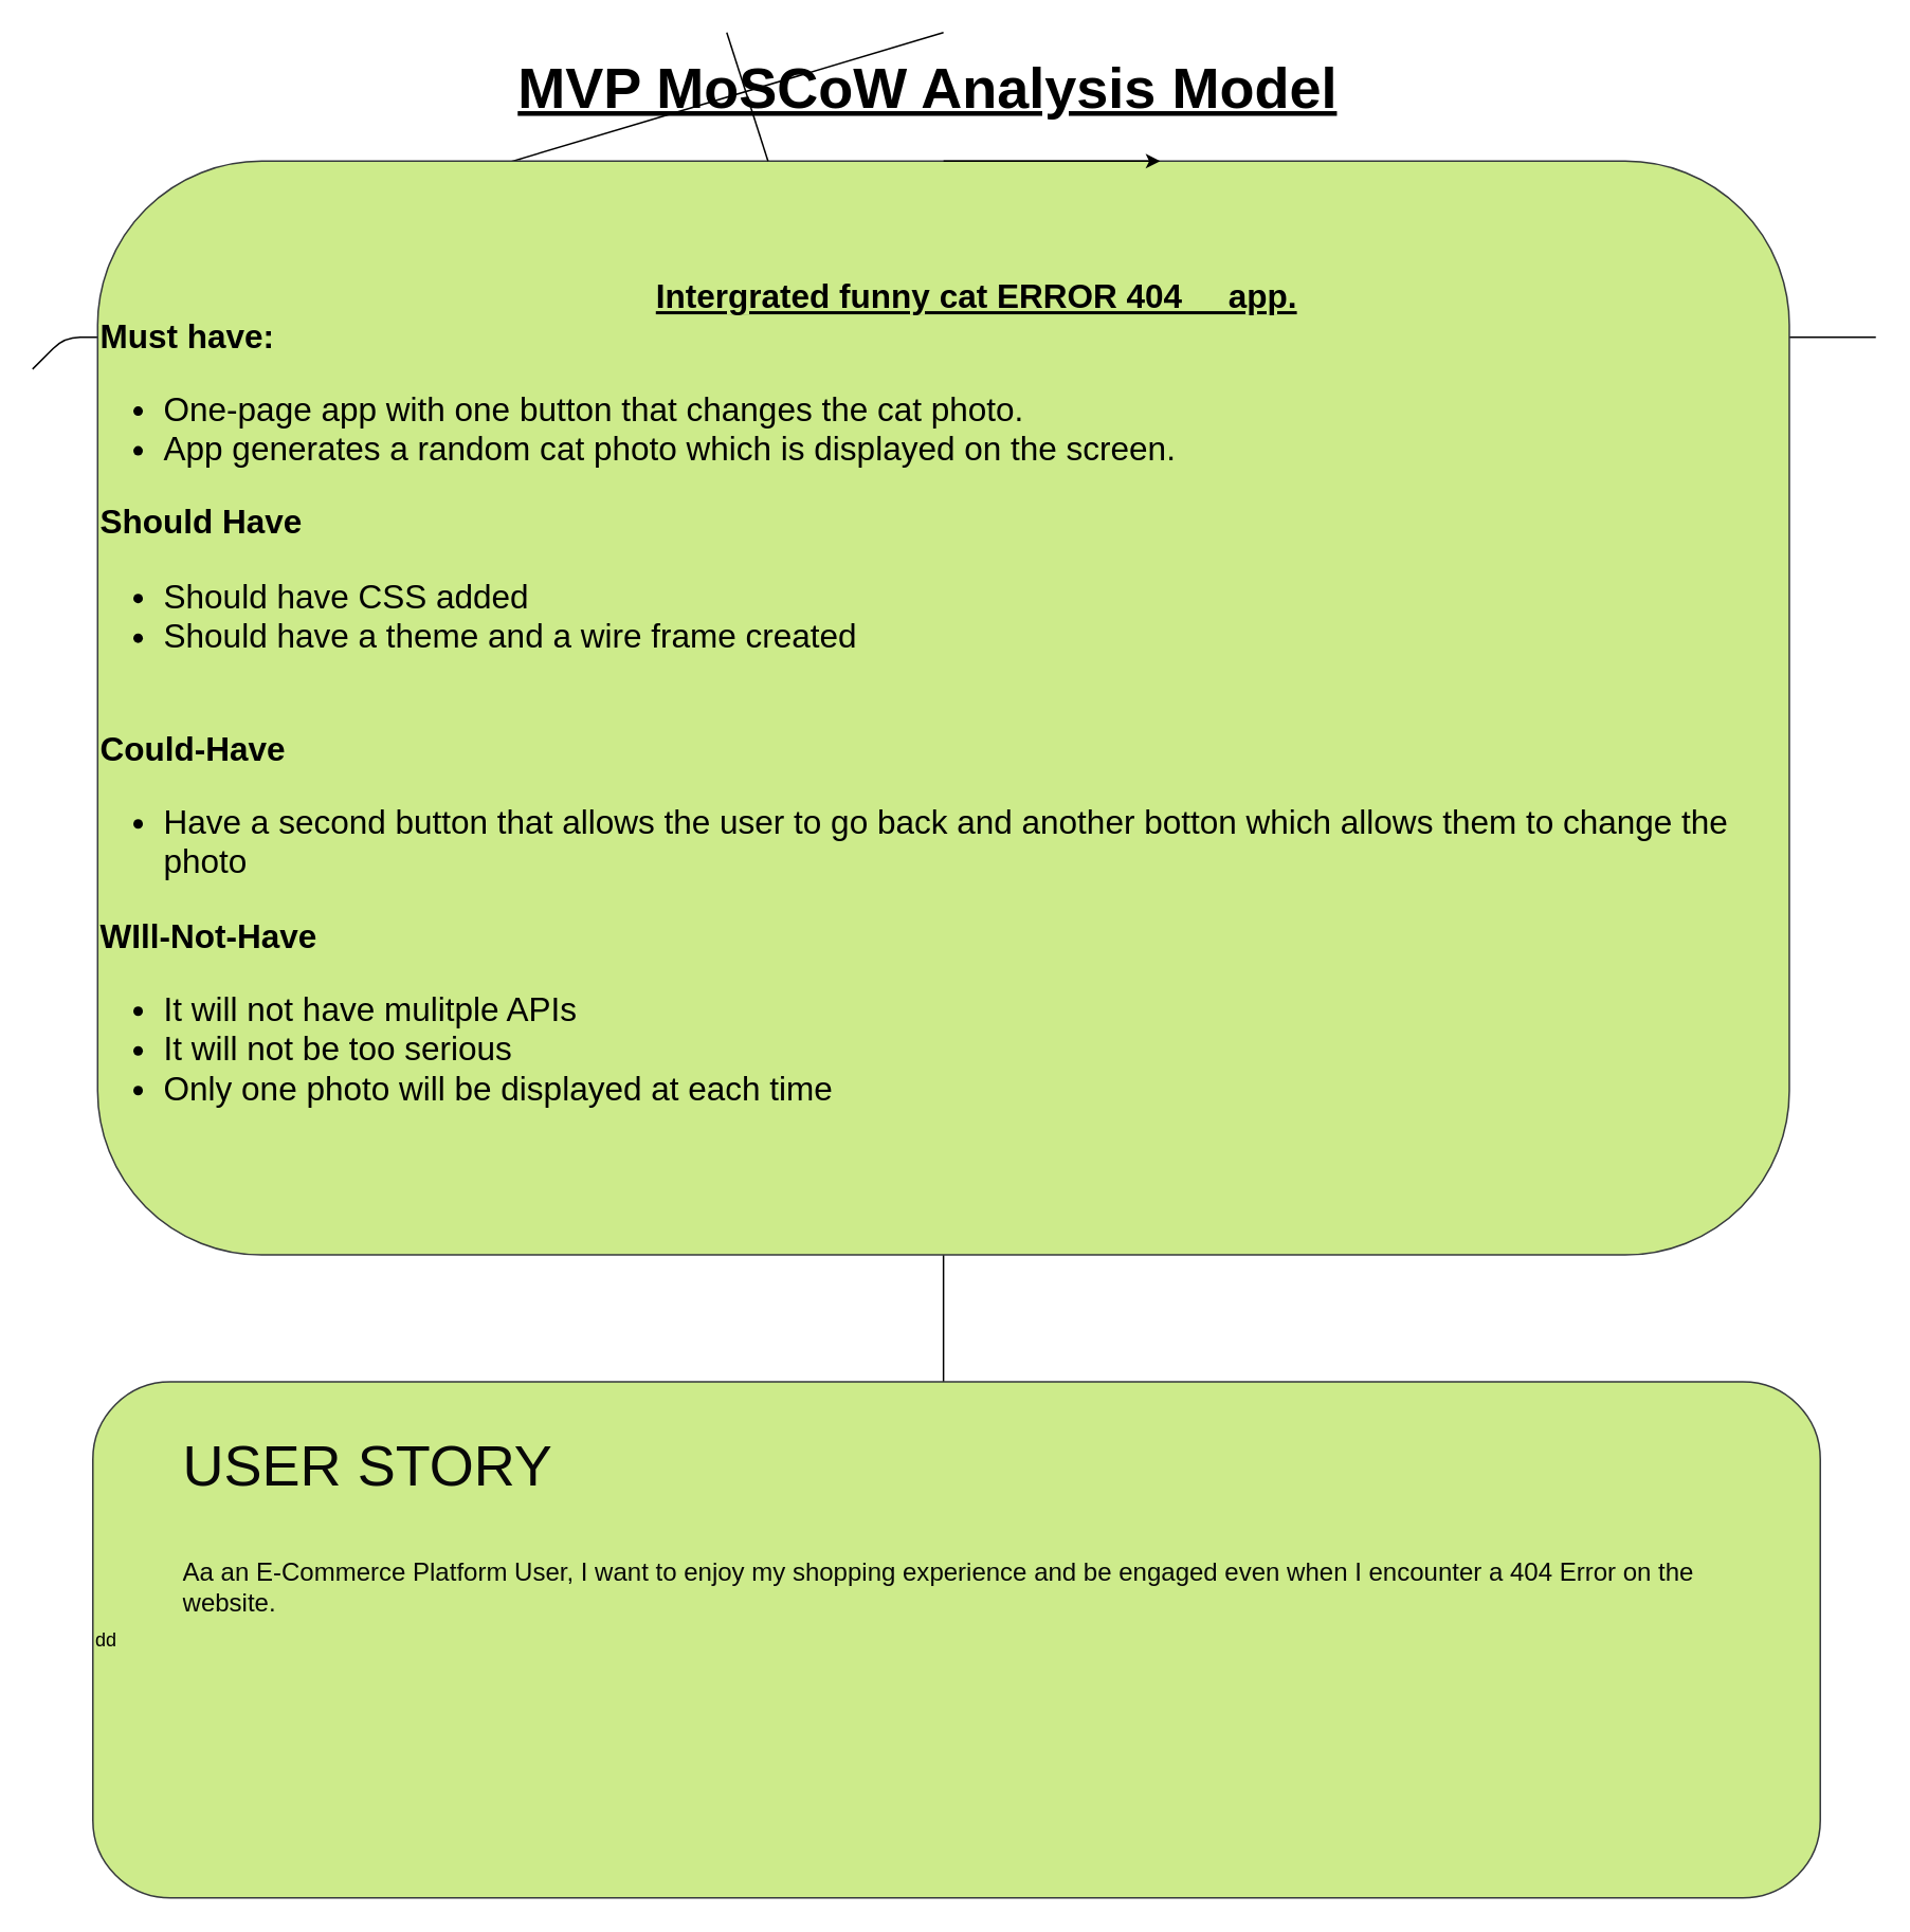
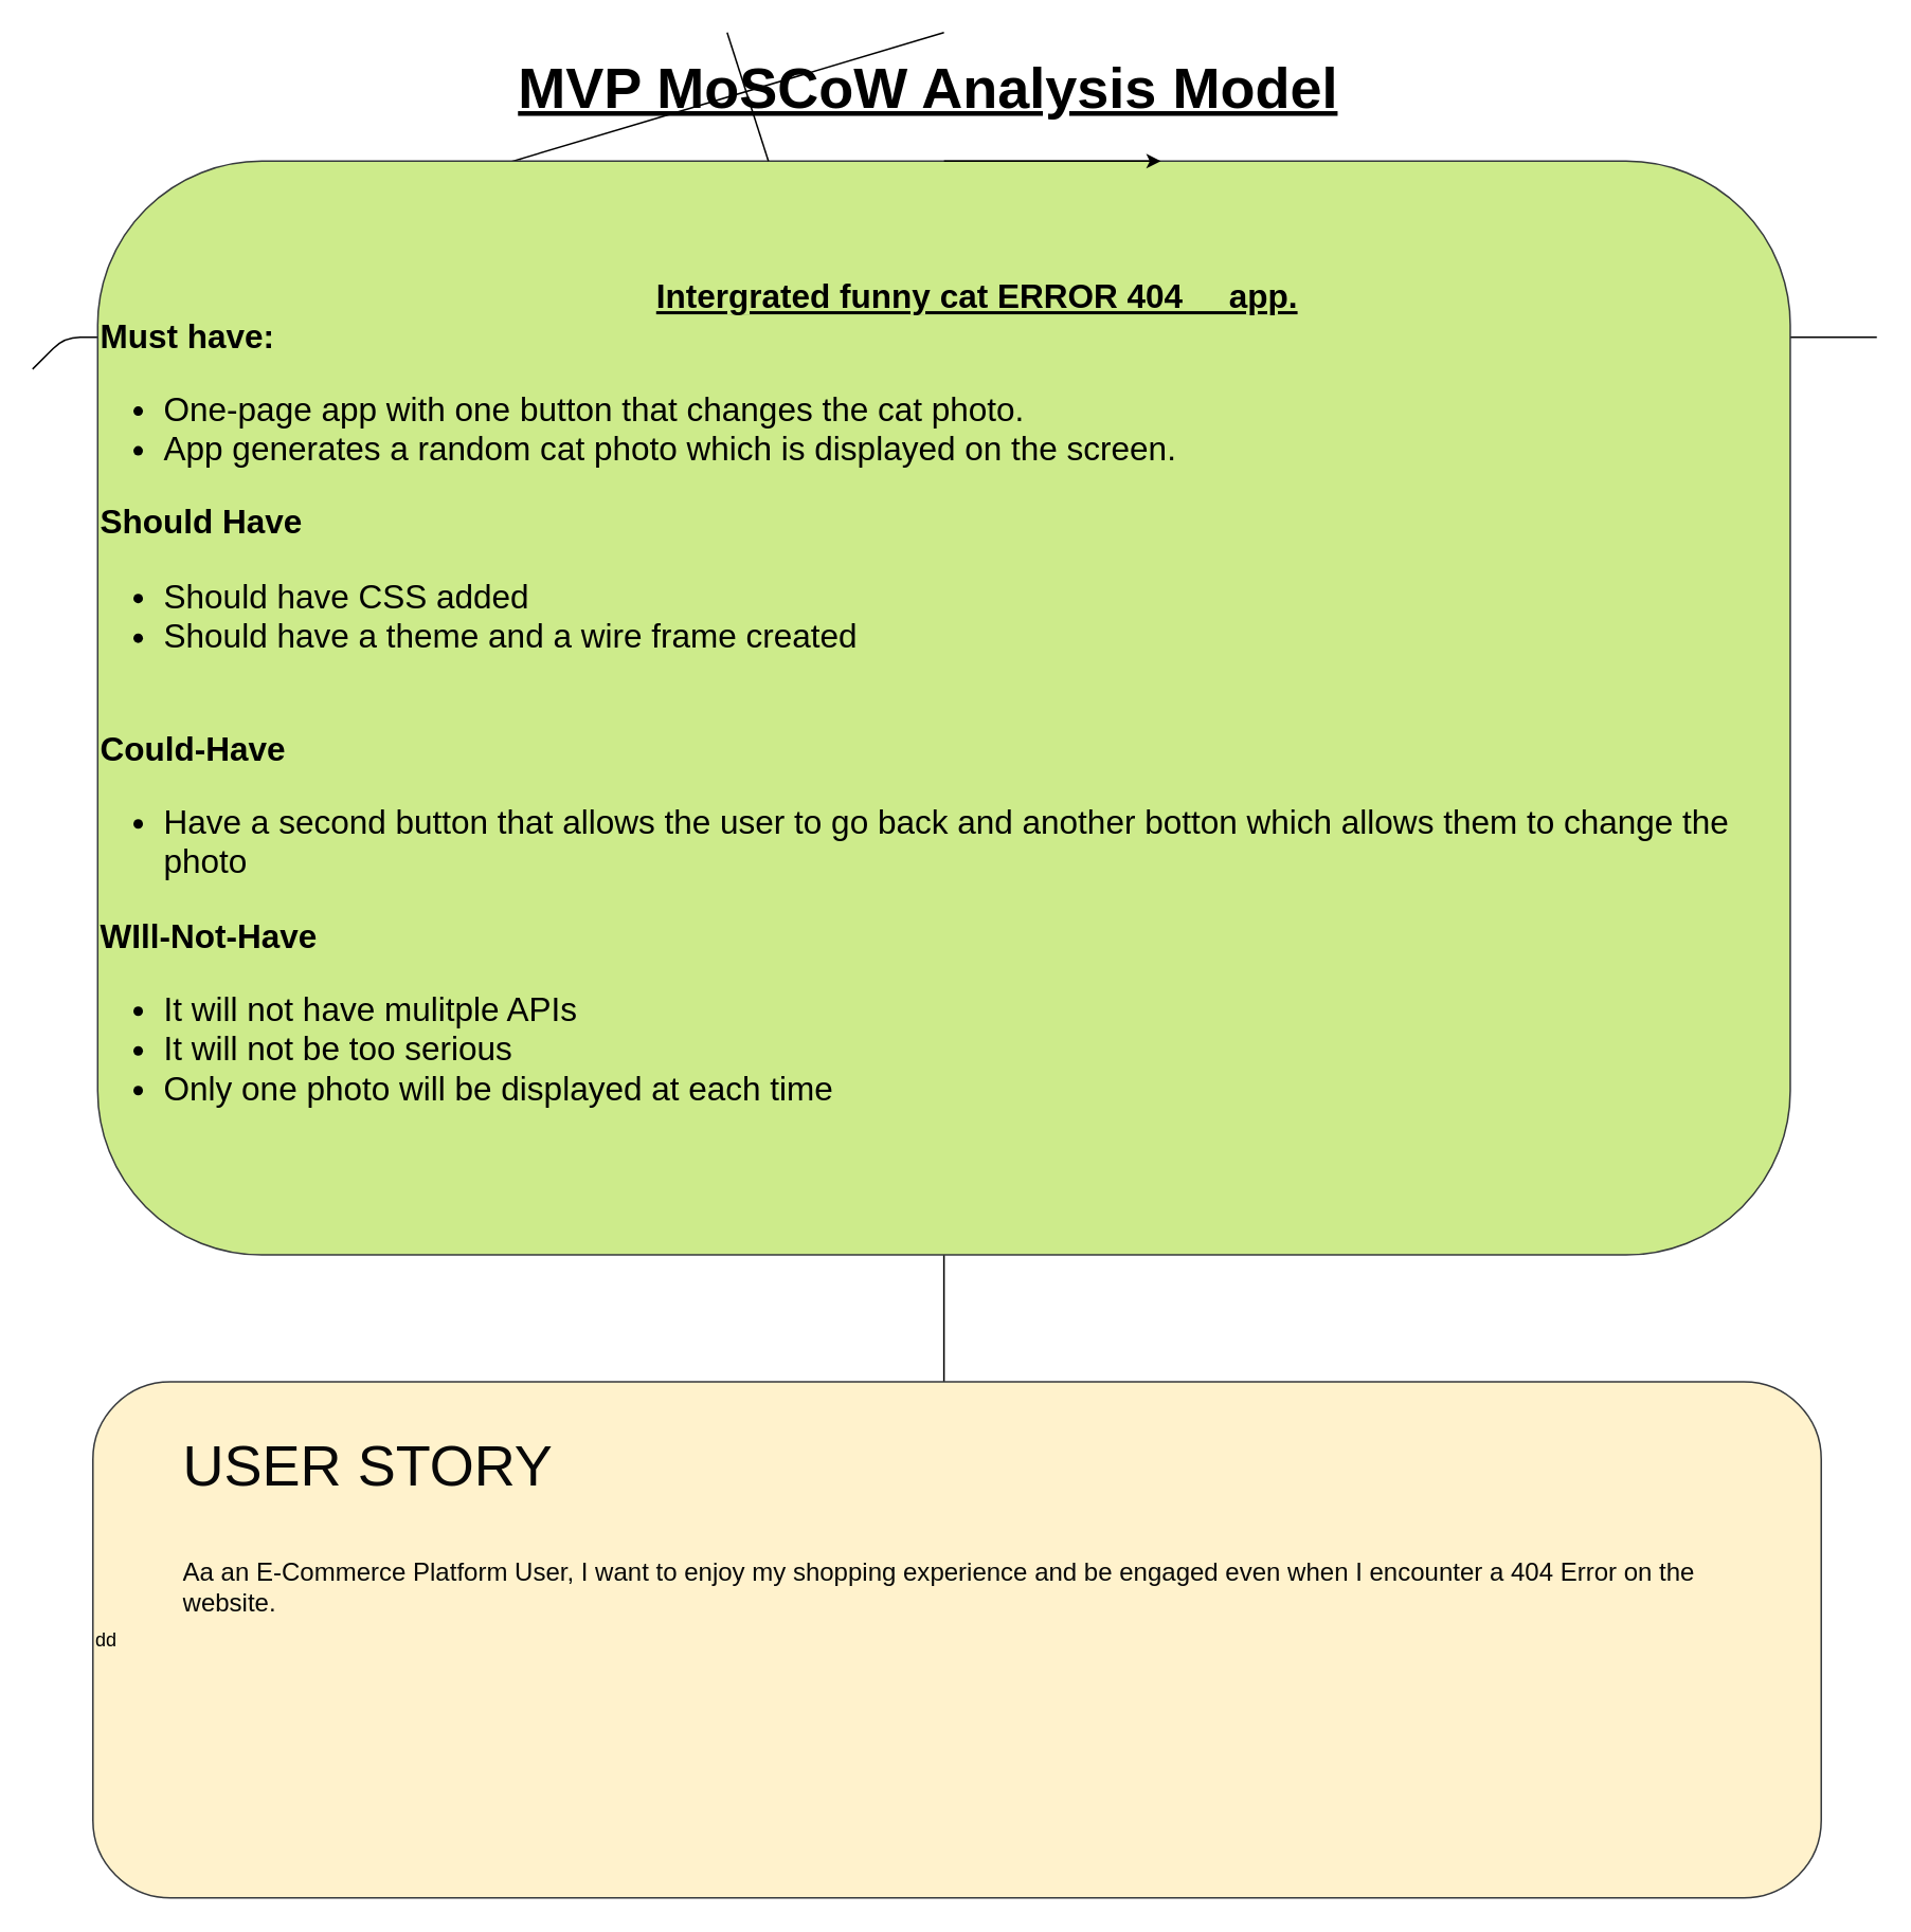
  <mxCell id="0" />
  <mxCell id="1" parent="0" />
  <mxCell id="2" style="edgeStyle=none;html=1;exitX=0.5;exitY=0;exitDx=0;exitDy=0;fontColor=#000000;" parent="1" source="4" edge="1"><mxGeometry relative="1" as="geometry"><mxPoint x="137.293" y="156.306" as="targetPoint" /></mxGeometry></mxCell>
  <mxCell id="3" style="edgeStyle=none;html=1;exitX=0.25;exitY=0;exitDx=0;exitDy=0;fontColor=#000000;startArrow=none;" parent="1" source="9" edge="1"><mxGeometry relative="1" as="geometry"><mxPoint x="120.317" y="180.998" as="targetPoint" /></mxGeometry></mxCell>
  <mxCell id="4" value="&lt;h1 style=&quot;font-size: 36px&quot;&gt;&lt;font color=&quot;#000000&quot; style=&quot;font-size: 36px&quot;&gt;&lt;u&gt;MVP MoSCoW Analysis Model&lt;/u&gt;&lt;/font&gt;&lt;/h1&gt;&lt;span style=&quot;color: rgba(0 , 0 , 0 , 0) ; font-family: monospace ; font-size: 36px&quot;&gt;%3CmxGraphModel%3E%3Croot%3E%3CmxCell%20id%3D%220%22%2F%3E%3CmxCell%20id%3D%221%22%20parent%3D%220%22%2F%3E%3CmxCell%20id%3D%222%22%20value%3D%22%26lt%3Bh1%26gt%3B%26lt%3Bfont%20color%3D%26quot%3B%23000000%26quot%3B%26gt%3BPLAN%26lt%3B%2Ffont%26gt%3B%26lt%3B%2Fh1%26gt%3B%22%20style%3D%22text%3Bhtml%3D1%3BstrokeColor%3Dnone%3BfillColor%3Dnone%3Bspacing%3D5%3BspacingTop%3D-20%3BwhiteSpace%3Dwrap%3Boverflow%3Dhidden%3Brounded%3D0%3B%22%20vertex%3D%221%22%20parent%3D%221%22%3E%3CmxGeometry%20x%3D%2299%22%20y%3D%2235%22%20width%3D%22190%22%20height%3D%22120%22%20as%3D%22geometry%22%2F%3E%3C%2FmxCell%3E%3C%2Froot%3E%3C%2FmxGraphModel%3E&lt;/span&gt;" style="text;html=1;strokeColor=none;fillColor=none;spacing=5;spacingTop=-20;whiteSpace=wrap;overflow=hidden;rounded=0;" parent="1" vertex="1"><mxGeometry x="320.75" y="20" width="546" height="81" as="geometry" /></mxCell>
  <mxCell id="5" style="edgeStyle=none;html=1;exitX=0.5;exitY=0;exitDx=0;exitDy=0;fontColor=#000000;" parent="1" source="6" edge="1"><mxGeometry relative="1" as="geometry"><mxPoint x="898.095" y="191.8" as="targetPoint" /></mxGeometry></mxCell>
  <mxCell id="6" value="&lt;h1&gt;&lt;font color=&quot;#000000&quot;&gt;STREACH GOALS&lt;/font&gt;&lt;/h1&gt;" style="text;html=1;strokeColor=none;fillColor=none;spacing=5;spacingTop=-20;whiteSpace=wrap;overflow=hidden;rounded=0;" parent="1" vertex="1"><mxGeometry x="485" y="379" width="239" height="43" as="geometry" /></mxCell>
  <mxCell id="7" value="" style="endArrow=none;html=1;fontColor=#000000;" parent="1" edge="1"><mxGeometry width="50" height="50" relative="1" as="geometry"><mxPoint y="232" as="sourcePoint" x="20" /><mxPoint x="1181" y="212" as="targetPoint" /><Array as="points"><mxPoint x="40" y="212" /></Array></mxGeometry></mxCell>
  <mxCell id="8" style="edgeStyle=none;html=1;" edge="1" parent="1" source="9"><mxGeometry relative="1" as="geometry"><mxPoint x="593.75" y="900.6" as="targetPoint" /></mxGeometry></mxCell>
  <mxCell id="9" value="&lt;span style=&quot;color: rgb(0 , 0 , 0) ; font-size: 21px&quot;&gt;&lt;font style=&quot;font-size: 21px&quot;&gt;&lt;b&gt;&amp;nbsp; &amp;nbsp; &amp;nbsp; &amp;nbsp; &amp;nbsp; &amp;nbsp; &amp;nbsp; &amp;nbsp; &amp;nbsp; &amp;nbsp; &amp;nbsp; &amp;nbsp; &amp;nbsp; &amp;nbsp; &amp;nbsp; &amp;nbsp; &amp;nbsp; &amp;nbsp; &amp;nbsp; &amp;nbsp; &amp;nbsp; &amp;nbsp; &amp;nbsp; &amp;nbsp; &amp;nbsp; &amp;nbsp; &amp;nbsp; &amp;nbsp; &amp;nbsp; &amp;nbsp;&amp;nbsp;&lt;u&gt;Intergrated funny cat ERROR 404&amp;nbsp; &amp;nbsp; &amp;nbsp;app.&lt;/u&gt;&amp;nbsp;&amp;nbsp;&lt;br&gt;Must have:&amp;nbsp;&lt;/b&gt;&lt;/font&gt;&lt;/span&gt;&lt;ul style=&quot;color: rgb(0 , 0 , 0) ; font-size: 21px&quot;&gt;&lt;li&gt;&lt;font style=&quot;font-size: 21px&quot;&gt;One-page app with one button that changes the cat photo.&lt;/font&gt;&lt;/li&gt;&lt;li&gt;&lt;font style=&quot;font-size: 21px&quot;&gt;App generates a random cat photo which is displayed on the screen.&lt;/font&gt;&lt;/li&gt;&lt;/ul&gt;&lt;span style=&quot;color: rgb(0 , 0 , 0) ; font-size: 21px&quot;&gt;&lt;font style=&quot;font-size: 21px&quot;&gt;&lt;b&gt;Should Have&lt;/b&gt;&lt;br&gt;&lt;ul&gt;&lt;li&gt;&lt;span style=&quot;color: rgb(0 , 0 , 0) ; font-size: 21px&quot;&gt;&lt;font style=&quot;font-size: 21px&quot;&gt;Should have CSS added&lt;/font&gt;&lt;/span&gt;&lt;/li&gt;&lt;li&gt;&lt;span style=&quot;color: rgb(0 , 0 , 0) ; font-size: 21px&quot;&gt;&lt;font style=&quot;font-size: 21px&quot;&gt;Should have a theme and a wire frame created&lt;/font&gt;&lt;/span&gt;&lt;/li&gt;&lt;/ul&gt;&lt;br&gt;&lt;b&gt;Could-Have&lt;/b&gt;&lt;br&gt;&lt;ul&gt;&lt;li&gt;&lt;span style=&quot;color: rgb(0 , 0 , 0)&quot;&gt;Have a second button that allows the user to go back and another botton which allows them to change the photo&lt;/span&gt;&lt;/li&gt;&lt;/ul&gt;&lt;b&gt;WIll-Not-Have&lt;/b&gt;&lt;br&gt;&lt;ul&gt;&lt;li&gt;It will not have mulitple APIs&lt;/li&gt;&lt;li&gt;It will not be too serious&lt;/li&gt;&lt;li&gt;Only one photo will be displayed at each time&lt;/li&gt;&lt;/ul&gt;&lt;/font&gt;&lt;/span&gt;" style="rounded=1;whiteSpace=wrap;html=1;fillColor=#cdeb8b;strokeColor=#36393d;align=left;" parent="1" vertex="1"><mxGeometry x="61" y="101" width="1065.5" height="689" as="geometry" /></mxCell>
  <mxCell id="10" value="" style="edgeStyle=none;html=1;exitX=0.25;exitY=0;exitDx=0;exitDy=0;fontColor=#000000;endArrow=none;" parent="1" source="4" target="9" edge="1"><mxGeometry relative="1" as="geometry"><mxPoint x="120.317" y="180.998" as="targetPoint" /><mxPoint x="550.75" y="36" as="sourcePoint" /></mxGeometry></mxCell>
  <mxCell id="11" style="edgeStyle=none;html=1;exitX=0.5;exitY=1;exitDx=0;exitDy=0;entryX=0.75;entryY=1;entryDx=0;entryDy=0;fontColor=#000000;" parent="1" source="4" target="4" edge="1"><mxGeometry relative="1" as="geometry" /></mxCell>
- <mxCell id="12" value="dd" style="rounded=1;whiteSpace=wrap;html=1;fillColor=#cdeb8b;strokeColor=#36393d;align=left;" vertex="1" parent="1"><mxGeometry x="58" y="870" width="1088" height="325" as="geometry" /></mxCell>
+ <mxCell id="12" value="dd" style="rounded=1;whiteSpace=wrap;html=1;fillColor=#fff2cc;strokeColor=#36393d;align=left;" vertex="1" parent="1"><mxGeometry x="58" y="870" width="1088" height="325" as="geometry" /></mxCell>
  <mxCell id="13" value="&lt;h1&gt;&lt;span style=&quot;font-weight: normal&quot;&gt;&lt;font color=&quot;#080808&quot; style=&quot;font-size: 36px&quot;&gt;USER STORY&lt;/font&gt;&lt;/span&gt;&lt;/h1&gt;&lt;div&gt;&lt;span style=&quot;font-weight: normal&quot;&gt;&lt;font color=&quot;#080808&quot; size=&quot;3&quot;&gt;&lt;br&gt;&lt;/font&gt;&lt;/span&gt;&lt;/div&gt;&lt;div&gt;&lt;span style=&quot;font-weight: normal&quot;&gt;&lt;font color=&quot;#080808&quot; size=&quot;3&quot;&gt;Aa an E-Commerce Platform User, I want to enjoy my shopping experience and be engaged even when I encounter a 404 Error on the website.&lt;/font&gt;&lt;/span&gt;&lt;/div&gt;&lt;div&gt;&lt;span style=&quot;font-weight: normal&quot;&gt;&lt;br&gt;&lt;/span&gt;&lt;/div&gt;" style="text;html=1;strokeColor=none;fillColor=none;spacing=5;spacingTop=-20;whiteSpace=wrap;overflow=hidden;rounded=0;" vertex="1" parent="1"><mxGeometry x="110" y="896" width="991" height="230" as="geometry" /></mxCell>
